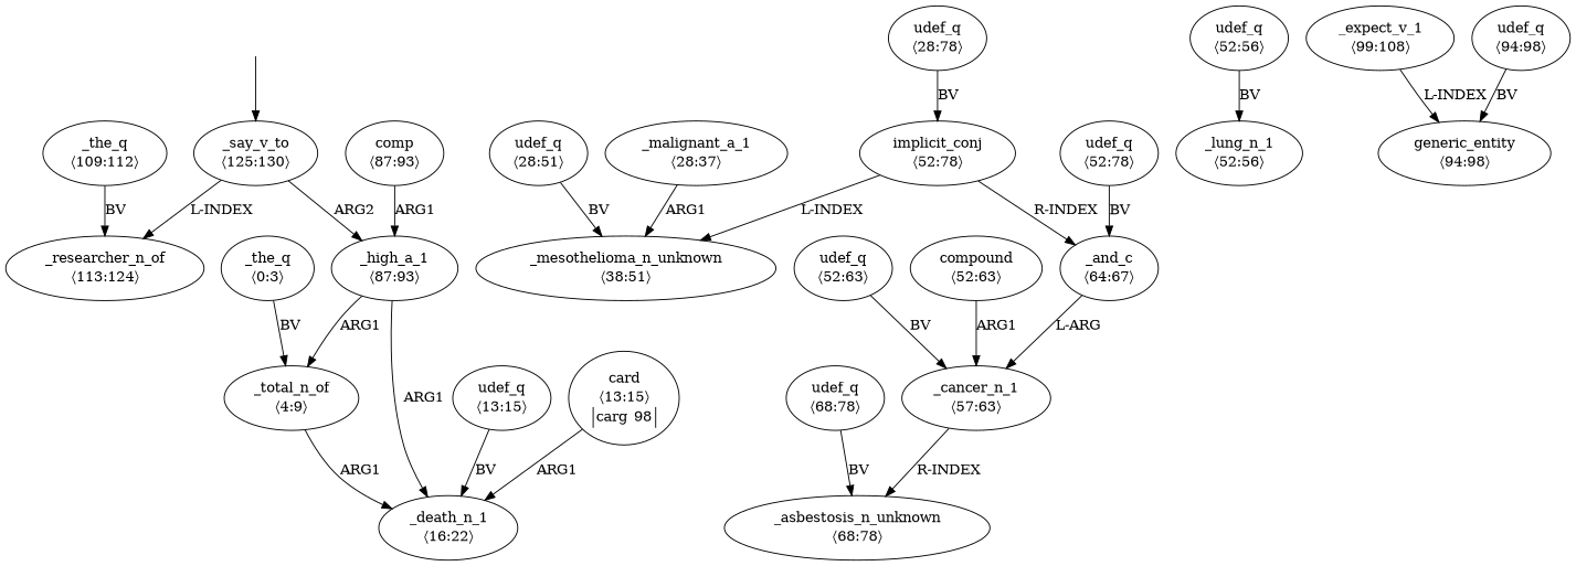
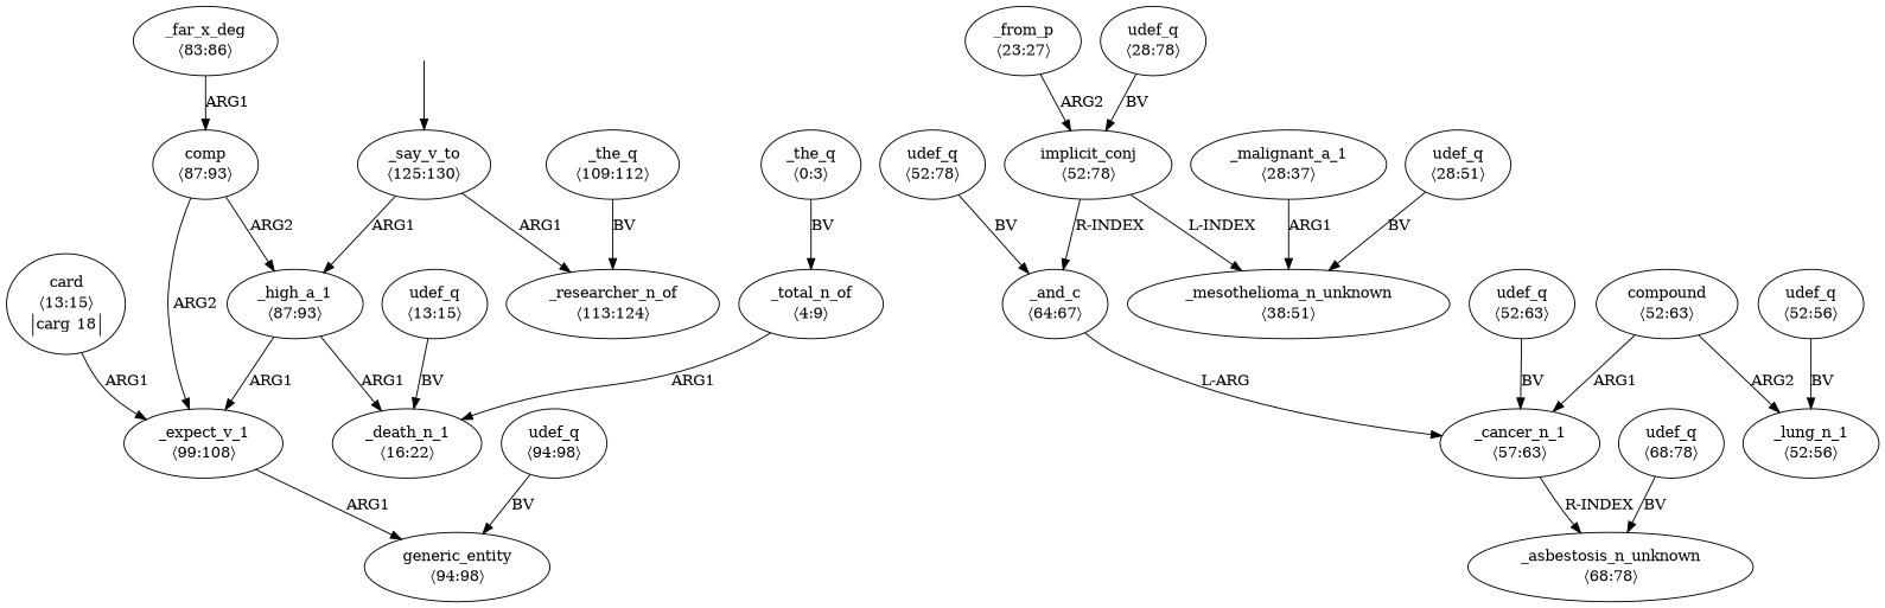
  digraph {
    top [style=invis]
    n2 [label=<<table align="center" border="0" cellspacing="0"><tr><td colspan="2">_say_v_to</td></tr><tr><td colspan="2">〈125:130〉</td></tr></table>>]
    n3 [label=<<table align="center" border="0" cellspacing="0"><tr><td colspan="2">_high_a_1</td></tr><tr><td colspan="2">〈87:93〉</td></tr></table>>]
    n4 [label=<<table align="center" border="0" cellspacing="0"><tr><td colspan="2">_researcher_n_of</td></tr><tr><td colspan="2">〈113:124〉</td></tr></table>>]
    n5 [label=<<table align="center" border="0" cellspacing="0"><tr><td colspan="2">_total_n_of</td></tr><tr><td colspan="2">〈4:9〉</td></tr></table>>]
    n6 [label=<<table align="center" border="0" cellspacing="0"><tr><td colspan="2">_death_n_1</td></tr><tr><td colspan="2">〈16:22〉</td></tr></table>>]
    n7 [label=<<table align="center" border="0" cellspacing="0"><tr><td colspan="2">_the_q</td></tr><tr><td colspan="2">〈0:3〉</td></tr></table>>]
    n8 [label=<<table align="center" border="0" cellspacing="0"><tr><td colspan="2">udef_q</td></tr><tr><td colspan="2">〈13:15〉</td></tr></table>>]
-   n9 [label=<<table align="center" border="0" cellspacing="0"><tr><td colspan="2">card</td></tr><tr><td colspan="2">〈13:15〉</td></tr><tr><td sides="l" border="1" align="left">carg</td><td sides="r" border="1" align="left">98</td></tr></table>>]
+   n9 [label=<<table align="center" border="0" cellspacing="0"><tr><td colspan="2">card</td></tr><tr><td colspan="2">〈13:15〉</td></tr><tr><td sides="l" border="1" align="left">carg</td><td sides="r" border="1" align="left">18</td></tr></table>>]
+   n10 [label=<<table align="center" border="0" cellspacing="0"><tr><td colspan="2">_from_p</td></tr><tr><td colspan="2">〈23:27〉</td></tr></table>>]
    n11 [label=<<table align="center" border="0" cellspacing="0"><tr><td colspan="2">implicit_conj</td></tr><tr><td colspan="2">〈52:78〉</td></tr></table>>]
    n12 [label=<<table align="center" border="0" cellspacing="0"><tr><td colspan="2">_mesothelioma_n_unknown</td></tr><tr><td colspan="2">〈38:51〉</td></tr></table>>]
    n13 [label=<<table align="center" border="0" cellspacing="0"><tr><td colspan="2">_and_c</td></tr><tr><td colspan="2">〈64:67〉</td></tr></table>>]
    n14 [label=<<table align="center" border="0" cellspacing="0"><tr><td colspan="2">udef_q</td></tr><tr><td colspan="2">〈28:78〉</td></tr></table>>]
    n15 [label=<<table align="center" border="0" cellspacing="0"><tr><td colspan="2">udef_q</td></tr><tr><td colspan="2">〈28:51〉</td></tr></table>>]
    n16 [label=<<table align="center" border="0" cellspacing="0"><tr><td colspan="2">_malignant_a_1</td></tr><tr><td colspan="2">〈28:37〉</td></tr></table>>]
    n17 [label=<<table align="center" border="0" cellspacing="0"><tr><td colspan="2">udef_q</td></tr><tr><td colspan="2">〈52:78〉</td></tr></table>>]
    n18 [label=<<table align="center" border="0" cellspacing="0"><tr><td colspan="2">_cancer_n_1</td></tr><tr><td colspan="2">〈57:63〉</td></tr></table>>]
    n19 [label=<<table align="center" border="0" cellspacing="0"><tr><td colspan="2">udef_q</td></tr><tr><td colspan="2">〈52:63〉</td></tr></table>>]
    n20 [label=<<table align="center" border="0" cellspacing="0"><tr><td colspan="2">_asbestosis_n_unknown</td></tr><tr><td colspan="2">〈68:78〉</td></tr></table>>]
    n21 [label=<<table align="center" border="0" cellspacing="0"><tr><td colspan="2">compound</td></tr><tr><td colspan="2">〈52:63〉</td></tr></table>>]
    n22 [label=<<table align="center" border="0" cellspacing="0"><tr><td colspan="2">_lung_n_1</td></tr><tr><td colspan="2">〈52:56〉</td></tr></table>>]
    n23 [label=<<table align="center" border="0" cellspacing="0"><tr><td colspan="2">udef_q</td></tr><tr><td colspan="2">〈52:56〉</td></tr></table>>]
    n24 [label=<<table align="center" border="0" cellspacing="0"><tr><td colspan="2">udef_q</td></tr><tr><td colspan="2">〈68:78〉</td></tr></table>>]
+   n25 [label=<<table align="center" border="0" cellspacing="0"><tr><td colspan="2">_far_x_deg</td></tr><tr><td colspan="2">〈83:86〉</td></tr></table>>]
    n26 [label=<<table align="center" border="0" cellspacing="0"><tr><td colspan="2">comp</td></tr><tr><td colspan="2">〈87:93〉</td></tr></table>>]
    n27 [label=<<table align="center" border="0" cellspacing="0"><tr><td colspan="2">_expect_v_1</td></tr><tr><td colspan="2">〈99:108〉</td></tr></table>>]
    n28 [label=<<table align="center" border="0" cellspacing="0"><tr><td colspan="2">generic_entity</td></tr><tr><td colspan="2">〈94:98〉</td></tr></table>>]
    n29 [label=<<table align="center" border="0" cellspacing="0"><tr><td colspan="2">udef_q</td></tr><tr><td colspan="2">〈94:98〉</td></tr></table>>]
    n30 [label=<<table align="center" border="0" cellspacing="0"><tr><td colspan="2">_the_q</td></tr><tr><td colspan="2">〈109:112〉</td></tr></table>>]
    top -> n2
-   n2 -> n3 [label=ARG2]
-   n2 -> n4 [label="L-INDEX"]
-   n3 -> n5 [label=ARG1]
+   n2 -> n3 [label=ARG1]
+   n2 -> n4 [label=ARG1]
+   n3 -> n27 [label=ARG1]
    n3 -> n6 [label=ARG1]
    n5 -> n6 [label=ARG1]
    n7 -> n5 [label=BV]
    n8 -> n6 [label=BV]
-   n9 -> n6 [label=ARG1]
+   n9 -> n27 [label=ARG1]
+   n10 -> n11 [label=ARG2]
    n11 -> n12 [label="L-INDEX"]
    n11 -> n13 [label="R-INDEX"]
    n13 -> n18 [label="L-ARG"]
    n14 -> n11 [label=BV]
    n15 -> n12 [label=BV]
    n16 -> n12 [label=ARG1]
    n17 -> n13 [label=BV]
    n18 -> n20 [label="R-INDEX"]
    n19 -> n18 [label=BV]
    n21 -> n18 [label=ARG1]
+   n21 -> n22 [label=ARG2]
    n23 -> n22 [label=BV]
    n24 -> n20 [label=BV]
-   n26 -> n3 [label=ARG1]
-   n27 -> n28 [label="L-INDEX"]
+   n25 -> n26 [label=ARG1]
+   n26 -> n3 [label=ARG2]
+   n26 -> n27 [label=ARG2]
+   n27 -> n28 [label=ARG1]
    n29 -> n28 [label=BV]
    n30 -> n4 [label=BV]
  }
